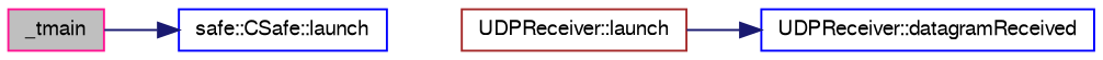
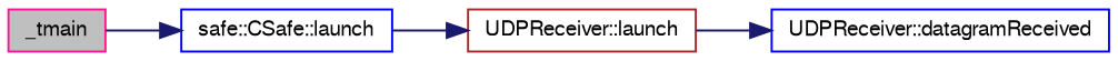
  digraph {
    rankdir=LR
    node [color=blue fontname=FreeSans fontsize=10 shape=record]
    edge [color=midnightblue fontname=FreeSans fontsize=10 labelfontname=FreeSans labelfontsize=10 style=solid]
    n1 [color=deeppink fillcolor=grey75 fontcolor=black height=0.2 label=_tmain style=filled width=0.4]
    n2 [height=0.2 label="safe::CSafe::launch" width=0.4]
    n3 [color=brown height=0.2 label="UDPReceiver::launch" width=0.4]
    n4 [height=0.2 label="UDPReceiver::datagramReceived" width=0.4]
    n1 -> n2
+   n2 -> n3
    n3 -> n4
  }
